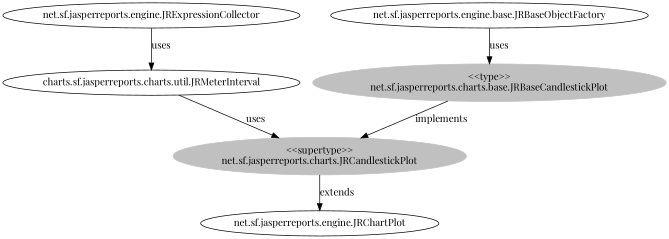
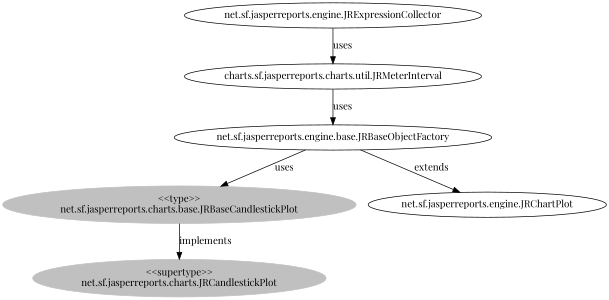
  digraph {
    fontname="Playfair Display"
    node [fontname="Playfair Display"]
    edge [fontname="Playfair Display"]
    n1 [color=grey label="<<type>>\nnet.sf.jasperreports.charts.base.JRBaseCandlestickPlot" style=filled]
    n2 [color=grey label="<<supertype>>\nnet.sf.jasperreports.charts.JRCandlestickPlot" style=filled]
    n3 [label="net.sf.jasperreports.engine.JRChartPlot"]
    n4 [label="net.sf.jasperreports.engine.base.JRBaseObjectFactory"]
    n5 [label="net.sf.jasperreports.engine.JRExpressionCollector"]
    n6 [label="charts.sf.jasperreports.charts.util.JRMeterInterval"]
    n1 -> n2 [label=implements]
-   n2 -> n3 [label=extends]
+   n4 -> n3 [label=extends]
    n4 -> n1 [label=uses]
    n5 -> n6 [label=uses]
-   n6 -> n2 [label=uses]
+   n6 -> n4 [label=uses]
  }
